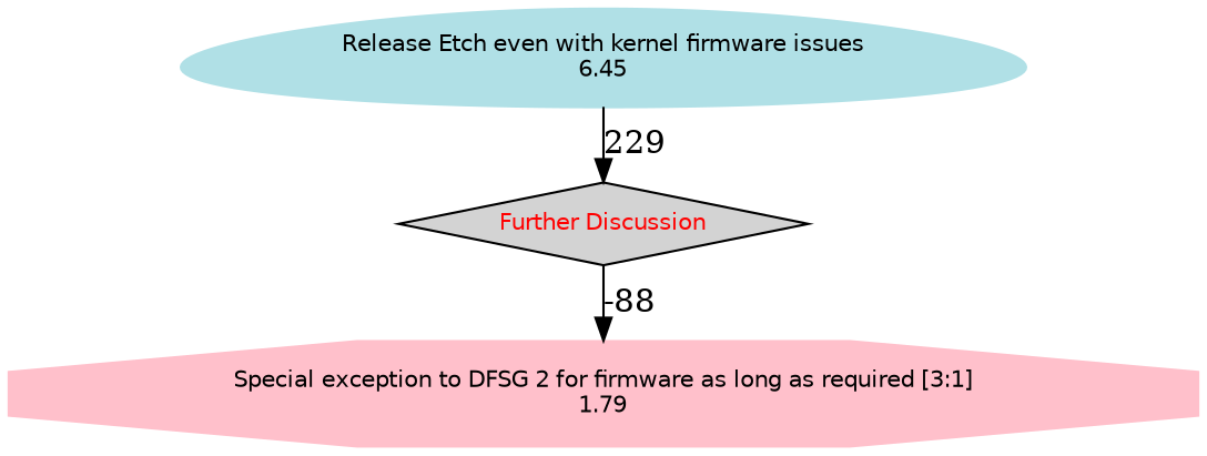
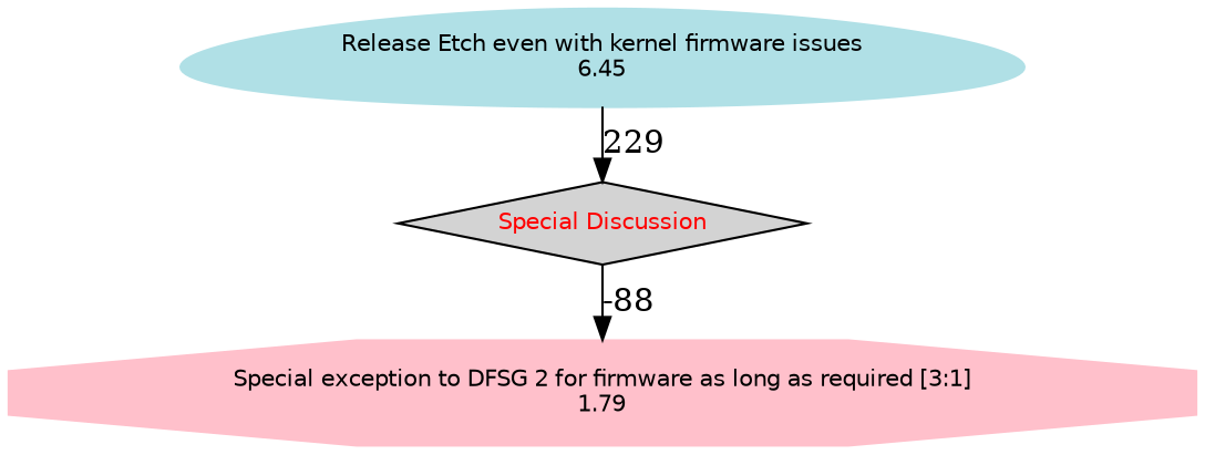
  digraph {
    ranksep=0.25
    node [fontname=Helvetica fontsize=10 style=filled]
    "Release Etch even with kernel firmware issues\n6.45" [color=powderblue fontcolor="Navy Blue" shape=egg]
-   "Further Discussion" [fontcolor=Red shape=diamond]
+   "Further Discussion" [fontcolor=Red shape=diamond label="Special Discussion"]
    "Special exception to DFSG 2 for firmware as long as required [3:1]\n1.79" [color=pink shape=octagon]
    "Release Etch even with kernel firmware issues\n6.45" -> "Further Discussion" [label=229]
    "Further Discussion" -> "Special exception to DFSG 2 for firmware as long as required [3:1]\n1.79" [label=-88]
  }
